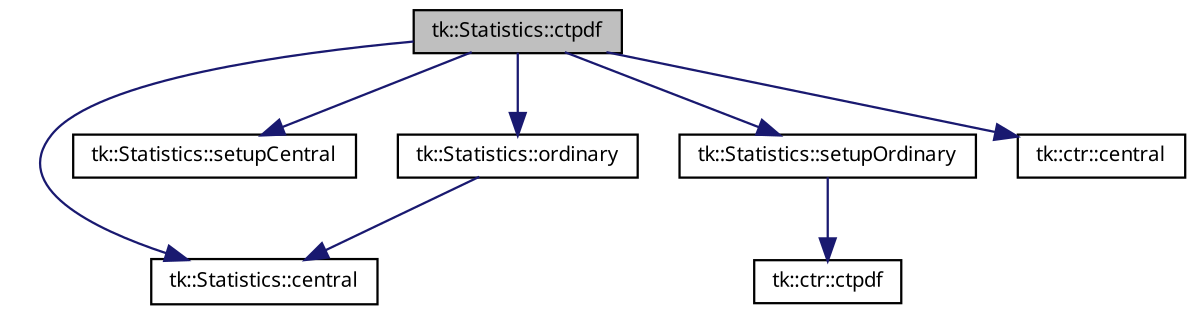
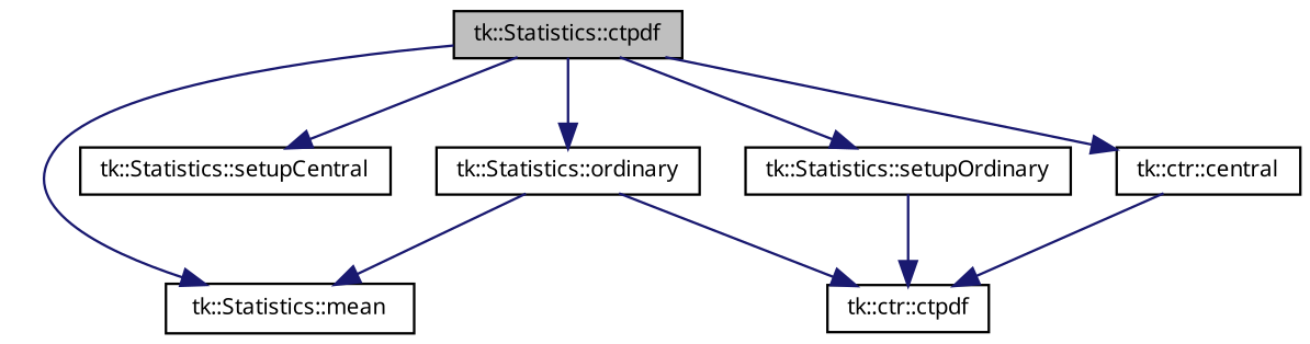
  digraph {
    rankdir=TB
    node [color=black fontname="sans-serif" fontsize=9 shape=record]
    edge [color=midnightblue fontname="sans-serif" fontsize=9 labelfontname="sans-serif" labelfontsize=9 style=solid]
    n1 [fillcolor=grey75 fontcolor=black height=0.2 label="tk::Statistics::ctpdf" style=filled width=0.4]
-   n2 [height=0.2 label="tk::Statistics::central" width=0.4]
+   n2 [height=0.2 label="tk::Statistics::mean" width=0.4]
    n3 [height=0.2 label="tk::Statistics::setupCentral" width=0.4]
    n4 [height=0.2 label="tk::Statistics::setupOrdinary" width=0.4]
    n5 [height=0.2 label="tk::Statistics::ordinary" width=0.4]
    n6 [height=0.2 label="tk::ctr::central" width=0.4]
    n7 [height=0.2 label="tk::ctr::ctpdf" width=0.4]
    n1 -> n2
    n1 -> n3
    n1 -> n4
    n1 -> n5
    n1 -> n6
    n4 -> n7
    n5 -> n2
+   n5 -> n7
+   n6 -> n7
  }
